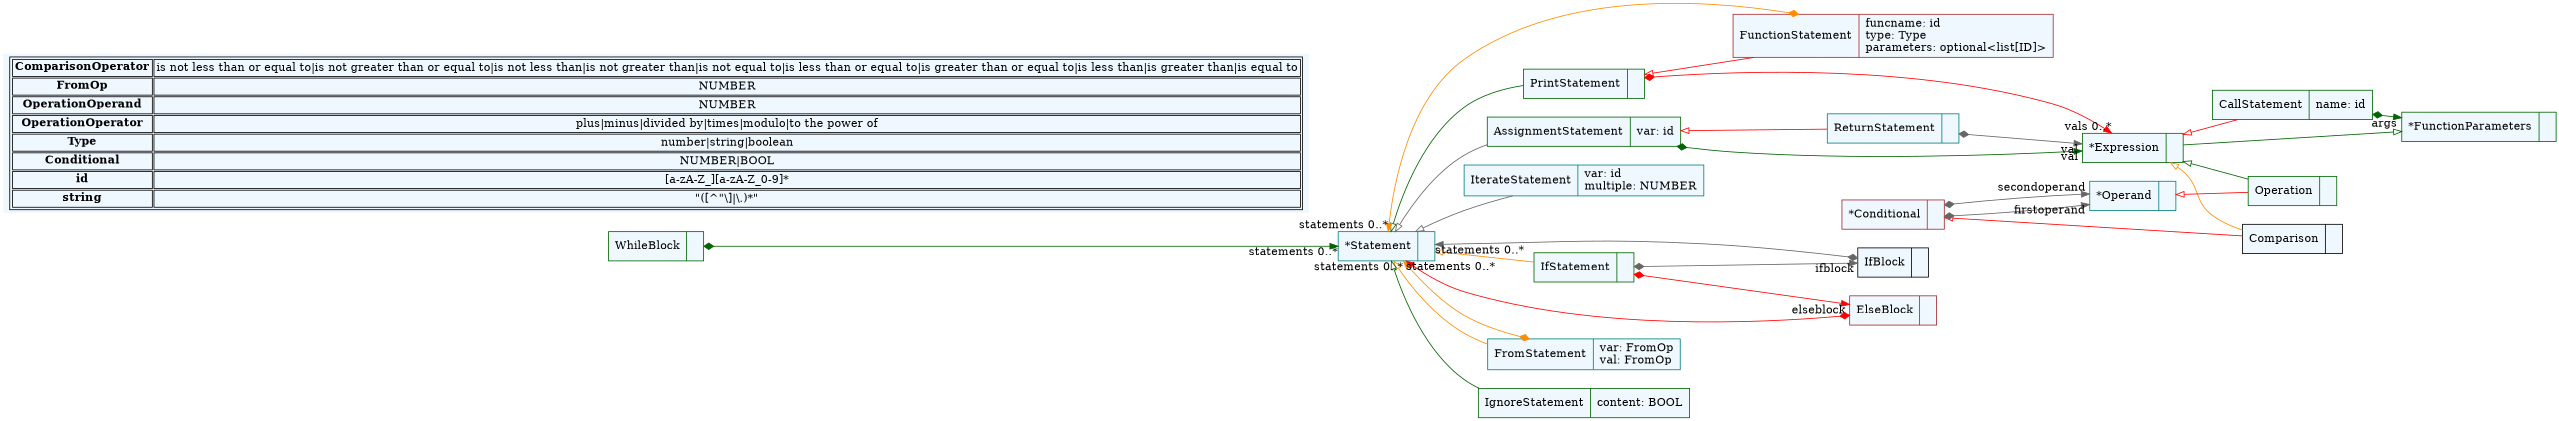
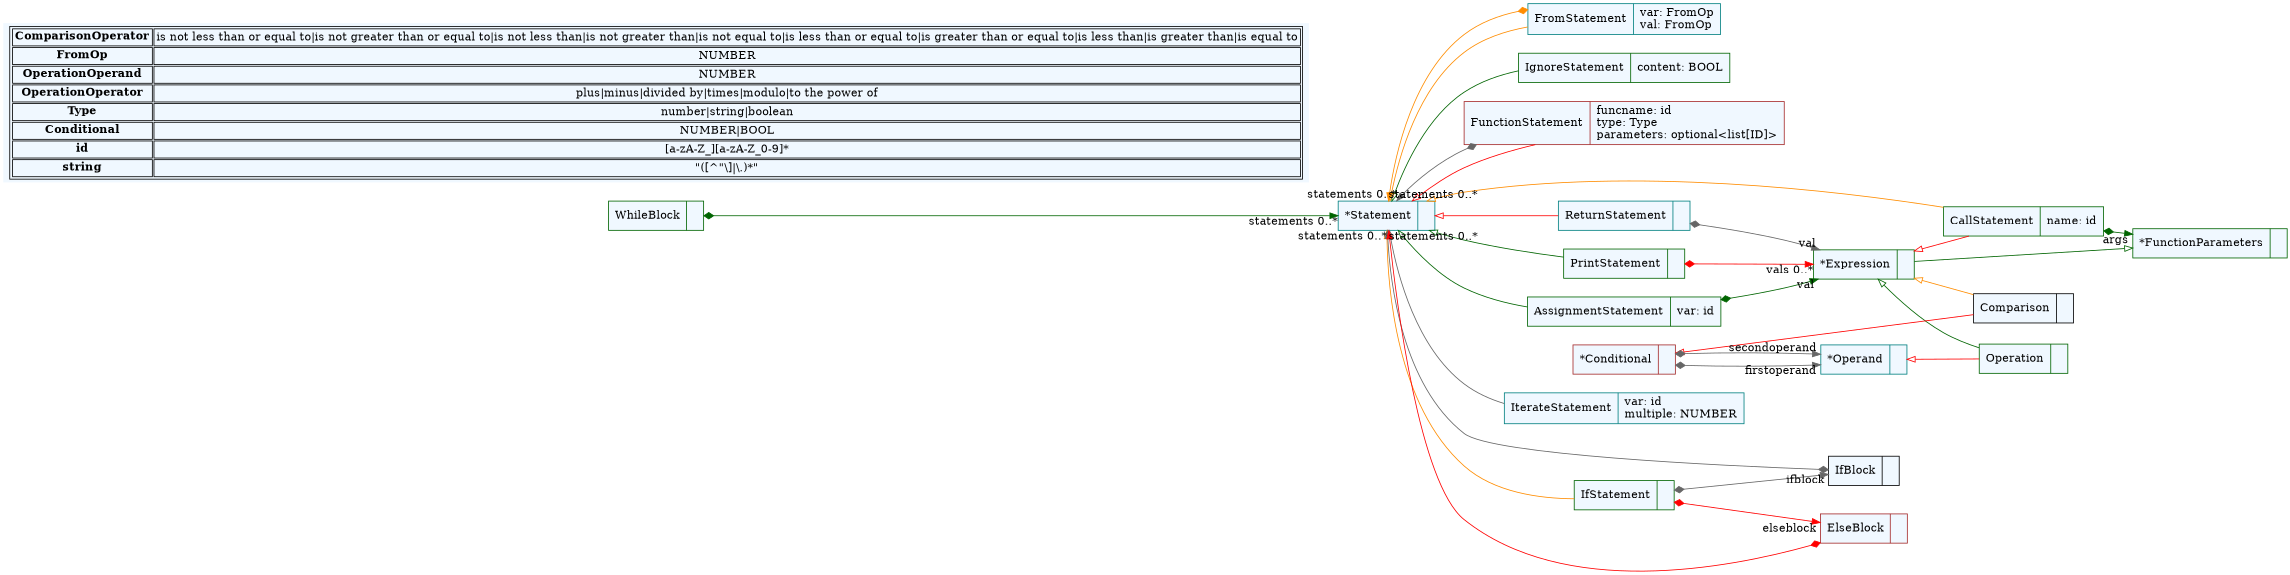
  digraph {
    fontname="Bitstream Vera Sans"
    fontsize=8
    nodesep=0.3
    rankdir=LR
    node [color=darkgreen fillcolor=aliceblue shape=record style=filled]
    edge [arrowtail=empty color=red dir=back]
    n1 [color=teal label="{*Statement|}"]
    n2 [color=brown label="{FunctionStatement|funcname: id\ltype: Type\lparameters: optional\<list[ID]\>\l}"]
    n3 [color=teal label="{ReturnStatement|}"]
    n4 [label="{CallStatement|name: id\l}"]
    n5 [label="{PrintStatement|}"]
    n6 [label="{AssignmentStatement|var: id\l}"]
    n7 [color=teal label="{IterateStatement|var: id\lmultiple: NUMBER\l}"]
    n8 [label="{IfStatement|}"]
    n9 [color=teal label="{FromStatement|var: FromOp\lval: FromOp\l}"]
    n10 [label="{IgnoreStatement|content: BOOL\l}"]
    n11 [label="{*Expression|}"]
    n12 [label="{*FunctionParameters|}"]
    n13 [color=black label="{IfBlock|}"]
    n14 [color=brown label="{ElseBlock|}"]
    n15 [color=black label="{Comparison|}"]
    n16 [label="{Operation|}"]
    n17 [color=brown label="{*Conditional|}"]
    n18 [color=teal label="{*Operand|}"]
    n19 [label="{WhileBlock|}"]
    n20 [label=< <table> 	<tr> 		<td><b>ComparisonOperator</b></td><td>is not less than or equal to|is not greater than or equal to|is not less than|is not greater than|is not equal to|is less than or equal to|is greater than or equal to|is less than|is greater than|is equal to</td> 	</tr> 	<tr> 		<td><b>FromOp</b></td><td>NUMBER</td> 	</tr> 	<tr> 		<td><b>OperationOperand</b></td><td>NUMBER</td> 	</tr> 	<tr> 		<td><b>OperationOperator</b></td><td>plus|minus|divided by|times|modulo|to the power of</td> 	</tr> 	<tr> 		<td><b>Type</b></td><td>number|string|boolean</td> 	</tr> 	<tr> 		<td><b>Conditional</b></td><td>NUMBER|BOOL</td> 	</tr> 	<tr> 		<td><b>id</b></td><td>[a-zA-Z_][a-zA-Z_0-9]*</td> 	</tr> 	<tr> 		<td><b>string</b></td><td>&quot;([^&quot;\\]|\\.)*&quot;</td> 	</tr> </table> > shape=plaintext color=""]
-   n5 -> n2
-   n6 -> n3
+   n1 -> n2
+   n1 -> n3
+   n1 -> n4 [color=darkorange]
    n1 -> n5 [color=darkgreen]
-   n1 -> n6 [color=gray40]
+   n1 -> n6 [color=darkgreen]
    n1 -> n7 [color=gray40]
    n1 -> n8 [color=darkorange]
    n1 -> n9 [color=darkorange]
    n1 -> n10 [color=darkgreen]
-   n2 -> n1 [arrowtail=diamond color=darkorange dir=both headlabel="statements 0..*"]
+   n2 -> n1 [arrowtail=diamond color=gray40 dir=both headlabel="statements 0..*"]
    n3 -> n11 [arrowtail=diamond color=gray40 dir=both headlabel="val "]
    n4 -> n12 [arrowtail=diamond color=darkgreen dir=both headlabel="args "]
    n5 -> n11 [arrowtail=diamond dir=both headlabel="vals 0..*"]
    n6 -> n11 [arrowtail=diamond color=darkgreen dir=both headlabel="val "]
    n8 -> n13 [arrowtail=diamond color=gray40 dir=both headlabel="ifblock "]
    n8 -> n14 [arrowtail=diamond dir=both headlabel="elseblock "]
    n9 -> n1 [arrowtail=diamond color=darkorange dir=both headlabel="statements 0..*"]
    n11 -> n4
    n11 -> n15 [color=darkorange]
    n11 -> n16 [color=darkgreen]
    n12 -> n11 [color=darkgreen]
    n13 -> n1 [arrowtail=diamond color=gray40 dir=both headlabel="statements 0..*"]
    n14 -> n1 [arrowtail=diamond dir=both headlabel="statements 0..*"]
    n17 -> n15
    n17 -> n18 [arrowtail=diamond color=gray40 dir=both headlabel="firstoperand "]
    n17 -> n18 [arrowtail=diamond color=gray40 dir=both headlabel="secondoperand "]
    n18 -> n16
    n19 -> n1 [arrowtail=diamond color=darkgreen dir=both headlabel="statements 0..*"]
  }
